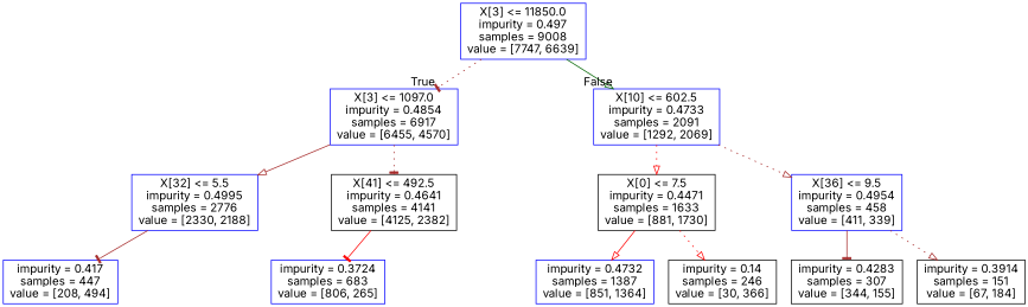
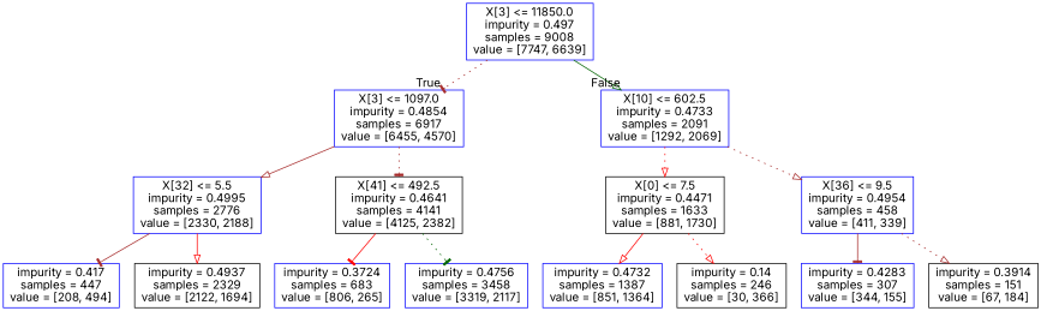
  digraph {
    fontname=Inter
    node [color=blue fontname=Inter shape=box]
    edge [arrowhead=onormal color=brown fontname=Inter style=dotted]
    n1 [label="X[3] <= 11850.0\nimpurity = 0.497\nsamples = 9008\nvalue = [7747, 6639]"]
    n2 [label="X[3] <= 1097.0\nimpurity = 0.4854\nsamples = 6917\nvalue = [6455, 4570]"]
    n3 [label="X[10] <= 602.5\nimpurity = 0.4733\nsamples = 2091\nvalue = [1292, 2069]"]
    n4 [label="X[32] <= 5.5\nimpurity = 0.4995\nsamples = 2776\nvalue = [2330, 2188]"]
    n5 [color=black label="X[41] <= 492.5\nimpurity = 0.4641\nsamples = 4141\nvalue = [4125, 2382]"]
    n6 [color=black label="X[0] <= 7.5\nimpurity = 0.4471\nsamples = 1633\nvalue = [881, 1730]"]
    n7 [label="X[36] <= 9.5\nimpurity = 0.4954\nsamples = 458\nvalue = [411, 339]"]
    n8 [label="impurity = 0.417\nsamples = 447\nvalue = [208, 494]"]
+   n9 [color=black label="impurity = 0.4937\nsamples = 2329\nvalue = [2122, 1694]"]
    n10 [label="impurity = 0.3724\nsamples = 683\nvalue = [806, 265]"]
+   n11 [label="impurity = 0.4756\nsamples = 3458\nvalue = [3319, 2117]"]
    n12 [label="impurity = 0.4732\nsamples = 1387\nvalue = [851, 1364]"]
    n13 [color=black label="impurity = 0.14\nsamples = 246\nvalue = [30, 366]"]
-   n14 [color=black label="impurity = 0.4283\nsamples = 307\nvalue = [344, 155]"]
+   n14 [label="impurity = 0.4283\nsamples = 307\nvalue = [344, 155]"]
    n15 [color=black label="impurity = 0.3914\nsamples = 151\nvalue = [67, 184]"]
    n1 -> n2 [arrowhead=tee headlabel=True labelangle=45 labeldistance=2.5]
    n1 -> n3 [color=darkgreen headlabel=False labelangle=-45 labeldistance=2.5 style=solid]
    n2 -> n4 [style=solid]
    n2 -> n5 [arrowhead=tee]
    n3 -> n6 [color=red]
    n3 -> n7
    n4 -> n8 [arrowhead=tee style=solid]
+   n4 -> n9 [color=red style=solid]
    n5 -> n10 [arrowhead=tee color=red style=solid]
+   n5 -> n11 [arrowhead=tee color=darkgreen]
    n6 -> n12 [color=red style=solid]
    n6 -> n13 [color=red]
    n7 -> n14 [arrowhead=tee style=solid]
    n7 -> n15
  }
